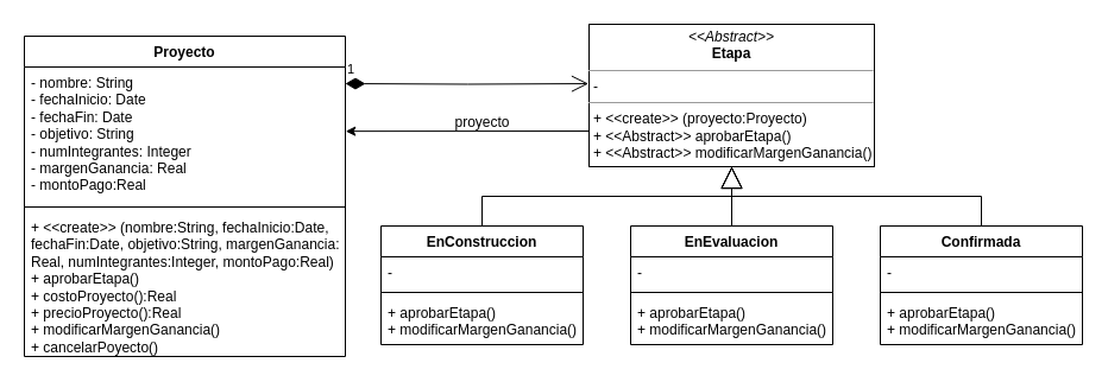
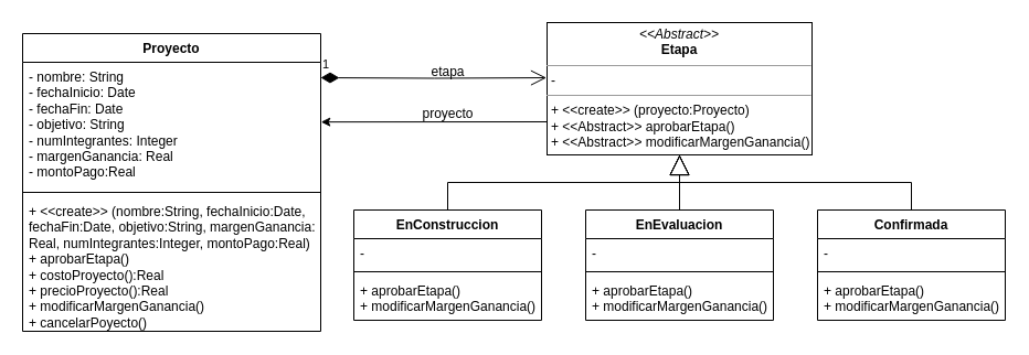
  <mxCell id="0" />
  <mxCell id="1" parent="0" />
  <mxCell id="2" value="Proyecto" style="swimlane;fontStyle=1;align=center;verticalAlign=top;childLayout=stackLayout;horizontal=1;startSize=26;horizontalStack=0;resizeParent=1;resizeParentMax=0;resizeLast=0;collapsible=1;marginBottom=0;whiteSpace=wrap;html=1;" vertex="1" parent="1"><mxGeometry x="20" y="30" width="270" height="270" as="geometry" /></mxCell>
  <mxCell id="3" value="- nombre: String&lt;br&gt;- fechaInicio: Date&lt;br&gt;- fechaFin: Date&lt;br&gt;- objetivo: String&lt;br&gt;- numIntegrantes: Integer&lt;br&gt;- margenGanancia: Real&lt;br&gt;- montoPago:Real" style="text;strokeColor=none;fillColor=none;align=left;verticalAlign=top;spacingLeft=4;spacingRight=4;overflow=hidden;rotatable=0;points=[[0,0.5],[1,0.5]];portConstraint=eastwest;whiteSpace=wrap;html=1;" vertex="1" parent="2"><mxGeometry y="26" width="270" height="114" as="geometry" /></mxCell>
  <mxCell id="4" value="" style="line;strokeWidth=1;fillColor=none;align=left;verticalAlign=middle;spacingTop=-1;spacingLeft=3;spacingRight=3;rotatable=0;labelPosition=right;points=[];portConstraint=eastwest;strokeColor=inherit;" vertex="1" parent="2"><mxGeometry y="140" width="270" height="8" as="geometry" /></mxCell>
  <mxCell id="5" value="+ &amp;lt;&amp;lt;create&amp;gt;&amp;gt; (nombre:String, fechaInicio:Date, fechaFin:Date, objetivo:String, margenGanancia: Real, numIntegrantes:Integer, montoPago:Real)&lt;br&gt;+ aprobarEtapa()&lt;br&gt;+ costoProyecto():Real&lt;br&gt;+ precioProyecto():Real&lt;br&gt;+ modificarMargenGanancia()&lt;br&gt;+ cancelarPoyecto()" style="text;strokeColor=none;fillColor=none;align=left;verticalAlign=top;spacingLeft=4;spacingRight=4;overflow=hidden;rotatable=0;points=[[0,0.5],[1,0.5]];portConstraint=eastwest;whiteSpace=wrap;html=1;" vertex="1" parent="2"><mxGeometry y="148" width="270" height="122" as="geometry" /></mxCell>
  <mxCell id="6" value="&lt;p style=&quot;margin:0px;margin-top:4px;text-align:center;&quot;&gt;&lt;i&gt;&amp;lt;&amp;lt;Abstract&amp;gt;&amp;gt;&lt;/i&gt;&lt;br&gt;&lt;b&gt;Etapa&lt;/b&gt;&lt;/p&gt;&lt;hr size=&quot;1&quot;&gt;&lt;p style=&quot;margin:0px;margin-left:4px;&quot;&gt;-&lt;/p&gt;&lt;hr size=&quot;1&quot;&gt;&lt;p style=&quot;margin:0px;margin-left:4px;&quot;&gt;+ &amp;lt;&amp;lt;create&amp;gt;&amp;gt; (proyecto:Proyecto)&lt;/p&gt;&lt;p style=&quot;margin:0px;margin-left:4px;&quot;&gt;+ &amp;lt;&amp;lt;Abstract&amp;gt;&amp;gt; aprobarEtapa()&lt;/p&gt;&lt;p style=&quot;margin:0px;margin-left:4px;&quot;&gt;+ &amp;lt;&amp;lt;Abstract&amp;gt;&amp;gt; modificarMargenGanancia()&lt;/p&gt;" style="verticalAlign=top;align=left;overflow=fill;fontSize=12;fontFamily=Helvetica;html=1;whiteSpace=wrap;" vertex="1" parent="1"><mxGeometry x="495" y="20" width="240" height="120" as="geometry" /></mxCell>
  <mxCell id="7" value="1" style="endArrow=open;html=1;endSize=12;startArrow=diamondThin;startSize=14;startFill=1;edgeStyle=orthogonalEdgeStyle;align=left;verticalAlign=bottom;rounded=0;entryX=-0.002;entryY=0.417;entryDx=0;entryDy=0;entryPerimeter=0;" edge="1" parent="1" target="6"><mxGeometry x="-1" y="3" relative="1" as="geometry"><mxPoint x="290" y="70" as="sourcePoint" /><mxPoint x="450" y="70" as="targetPoint" /></mxGeometry></mxCell>
+ <mxCell id="8" value="etapa" style="text;html=1;align=center;verticalAlign=middle;resizable=0;points=[];autosize=1;strokeColor=none;fillColor=none;" vertex="1" parent="1"><mxGeometry x="380" y="50" width="50" height="30" as="geometry" /></mxCell>
  <mxCell id="9" value="" style="endArrow=classic;html=1;rounded=0;entryX=1.001;entryY=0.475;entryDx=0;entryDy=0;exitX=0;exitY=0.75;exitDx=0;exitDy=0;entryPerimeter=0;" edge="1" parent="1" source="6" target="3"><mxGeometry width="50" height="50" relative="1" as="geometry"><mxPoint x="470" y="310" as="sourcePoint" /><mxPoint x="520" y="260" as="targetPoint" /></mxGeometry></mxCell>
  <mxCell id="10" value="proyecto" style="text;html=1;align=center;verticalAlign=middle;resizable=0;points=[];autosize=1;strokeColor=none;fillColor=none;" vertex="1" parent="1"><mxGeometry x="370" y="88" width="70" height="30" as="geometry" /></mxCell>
  <mxCell id="11" value="EnConstruccion" style="swimlane;fontStyle=1;align=center;verticalAlign=top;childLayout=stackLayout;horizontal=1;startSize=26;horizontalStack=0;resizeParent=1;resizeParentMax=0;resizeLast=0;collapsible=1;marginBottom=0;whiteSpace=wrap;html=1;" vertex="1" parent="1"><mxGeometry x="320" y="190" width="170" height="100" as="geometry" /></mxCell>
  <mxCell id="12" value="-" style="text;strokeColor=none;fillColor=none;align=left;verticalAlign=top;spacingLeft=4;spacingRight=4;overflow=hidden;rotatable=0;points=[[0,0.5],[1,0.5]];portConstraint=eastwest;whiteSpace=wrap;html=1;" vertex="1" parent="11"><mxGeometry y="26" width="170" height="26" as="geometry" /></mxCell>
  <mxCell id="13" value="" style="line;strokeWidth=1;fillColor=none;align=left;verticalAlign=middle;spacingTop=-1;spacingLeft=3;spacingRight=3;rotatable=0;labelPosition=right;points=[];portConstraint=eastwest;strokeColor=inherit;" vertex="1" parent="11"><mxGeometry y="52" width="170" height="8" as="geometry" /></mxCell>
  <mxCell id="14" value="+ aprobarEtapa()&lt;br&gt;+ modificarMargenGanancia()" style="text;strokeColor=none;fillColor=none;align=left;verticalAlign=top;spacingLeft=4;spacingRight=4;overflow=hidden;rotatable=0;points=[[0,0.5],[1,0.5]];portConstraint=eastwest;whiteSpace=wrap;html=1;" vertex="1" parent="11"><mxGeometry y="60" width="170" height="40" as="geometry" /></mxCell>
  <mxCell id="15" value="EnEvaluacion" style="swimlane;fontStyle=1;align=center;verticalAlign=top;childLayout=stackLayout;horizontal=1;startSize=26;horizontalStack=0;resizeParent=1;resizeParentMax=0;resizeLast=0;collapsible=1;marginBottom=0;whiteSpace=wrap;html=1;" vertex="1" parent="1"><mxGeometry x="530" y="190" width="170" height="100" as="geometry" /></mxCell>
  <mxCell id="16" value="-" style="text;strokeColor=none;fillColor=none;align=left;verticalAlign=top;spacingLeft=4;spacingRight=4;overflow=hidden;rotatable=0;points=[[0,0.5],[1,0.5]];portConstraint=eastwest;whiteSpace=wrap;html=1;" vertex="1" parent="15"><mxGeometry y="26" width="170" height="26" as="geometry" /></mxCell>
  <mxCell id="17" value="" style="line;strokeWidth=1;fillColor=none;align=left;verticalAlign=middle;spacingTop=-1;spacingLeft=3;spacingRight=3;rotatable=0;labelPosition=right;points=[];portConstraint=eastwest;strokeColor=inherit;" vertex="1" parent="15"><mxGeometry y="52" width="170" height="8" as="geometry" /></mxCell>
  <mxCell id="18" value="+ aprobarEtapa()&lt;br&gt;+ modificarMargenGanancia()" style="text;strokeColor=none;fillColor=none;align=left;verticalAlign=top;spacingLeft=4;spacingRight=4;overflow=hidden;rotatable=0;points=[[0,0.5],[1,0.5]];portConstraint=eastwest;whiteSpace=wrap;html=1;" vertex="1" parent="15"><mxGeometry y="60" width="170" height="40" as="geometry" /></mxCell>
  <mxCell id="19" value="Confirmada" style="swimlane;fontStyle=1;align=center;verticalAlign=top;childLayout=stackLayout;horizontal=1;startSize=26;horizontalStack=0;resizeParent=1;resizeParentMax=0;resizeLast=0;collapsible=1;marginBottom=0;whiteSpace=wrap;html=1;" vertex="1" parent="1"><mxGeometry x="740" y="190" width="170" height="100" as="geometry" /></mxCell>
  <mxCell id="20" value="-" style="text;strokeColor=none;fillColor=none;align=left;verticalAlign=top;spacingLeft=4;spacingRight=4;overflow=hidden;rotatable=0;points=[[0,0.5],[1,0.5]];portConstraint=eastwest;whiteSpace=wrap;html=1;" vertex="1" parent="19"><mxGeometry y="26" width="170" height="26" as="geometry" /></mxCell>
  <mxCell id="21" value="" style="line;strokeWidth=1;fillColor=none;align=left;verticalAlign=middle;spacingTop=-1;spacingLeft=3;spacingRight=3;rotatable=0;labelPosition=right;points=[];portConstraint=eastwest;strokeColor=inherit;" vertex="1" parent="19"><mxGeometry y="52" width="170" height="8" as="geometry" /></mxCell>
  <mxCell id="22" value="+ aprobarEtapa()&lt;br&gt;+ modificarMargenGanancia()" style="text;strokeColor=none;fillColor=none;align=left;verticalAlign=top;spacingLeft=4;spacingRight=4;overflow=hidden;rotatable=0;points=[[0,0.5],[1,0.5]];portConstraint=eastwest;whiteSpace=wrap;html=1;" vertex="1" parent="19"><mxGeometry y="60" width="170" height="40" as="geometry" /></mxCell>
  <mxCell id="23" value="" style="endArrow=block;endSize=16;endFill=0;html=1;rounded=0;entryX=0.5;entryY=1;entryDx=0;entryDy=0;exitX=0.5;exitY=0;exitDx=0;exitDy=0;edgeStyle=orthogonalEdgeStyle;" edge="1" parent="1" source="11" target="6"><mxGeometry width="160" relative="1" as="geometry"><mxPoint x="490" y="440" as="sourcePoint" /><mxPoint x="560" y="330" as="targetPoint" /></mxGeometry></mxCell>
  <mxCell id="24" value="" style="endArrow=block;endSize=16;endFill=0;html=1;rounded=0;entryX=0.5;entryY=1;entryDx=0;entryDy=0;exitX=0.5;exitY=0;exitDx=0;exitDy=0;edgeStyle=orthogonalEdgeStyle;" edge="1" parent="1" source="15" target="6"><mxGeometry width="160" relative="1" as="geometry"><mxPoint x="415" y="200" as="sourcePoint" /><mxPoint x="580" y="160" as="targetPoint" /></mxGeometry></mxCell>
  <mxCell id="25" value="" style="endArrow=block;endSize=16;endFill=0;html=1;rounded=0;entryX=0.5;entryY=1;entryDx=0;entryDy=0;exitX=0.5;exitY=0;exitDx=0;exitDy=0;edgeStyle=orthogonalEdgeStyle;" edge="1" parent="1" source="19" target="6"><mxGeometry width="160" relative="1" as="geometry"><mxPoint x="625" y="200" as="sourcePoint" /><mxPoint x="580" y="160" as="targetPoint" /></mxGeometry></mxCell>
